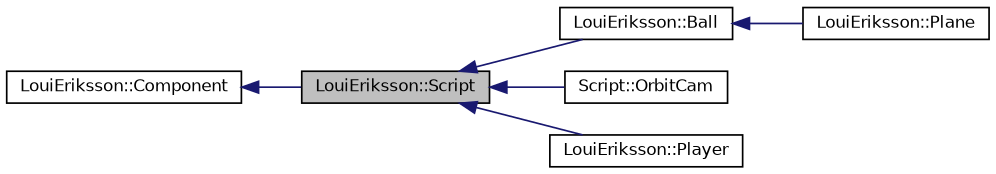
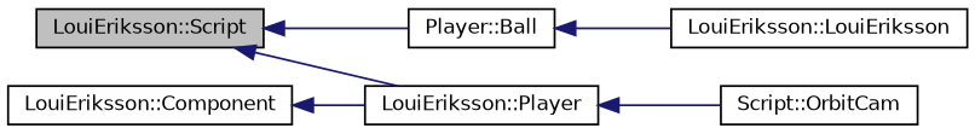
  digraph {
    rankdir=LR
    node [color=black fillcolor=white fontname=Helvetica fontsize=10 shape=record style=filled]
    edge [color=midnightblue dir=back fontname=Helvetica fontsize=10 labelfontname=Helvetica labelfontsize=10 style=solid]
    n1 [fillcolor=grey75 fontcolor=black height=0.2 label="LouiEriksson::Script" width=0.4]
-   n2 [height=0.2 label="LouiEriksson::Ball" width=0.4]
+   n2 [height=0.2 label="Player::Ball" width=0.4]
    n3 [height=0.2 label="Script::OrbitCam" width=0.4]
    n4 [height=0.2 label="LouiEriksson::Player" width=0.4]
-   n5 [height=0.2 label="LouiEriksson::Plane" width=0.4]
+   n5 [height=0.2 label="LouiEriksson::LouiEriksson" width=0.4]
    n6 [height=0.2 label="LouiEriksson::Component" width=0.4]
    n1 -> n2
-   n1 -> n3
+   n4 -> n3
    n1 -> n4
    n2 -> n5
-   n6 -> n1
+   n6 -> n4
  }
